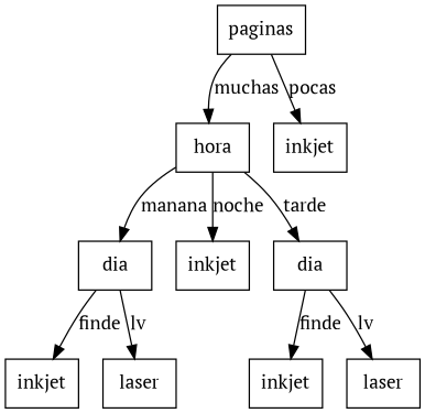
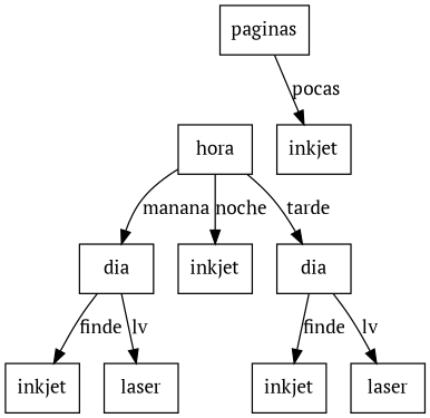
  digraph {
    fontname="PT Serif"
    node [shape=box fontname="PT Serif"]
    edge [fontname="PT Serif"]
    n1 [label=paginas]
    n2 [label=hora]
    n3 [label=inkjet]
    n4 [label=dia]
    n5 [label=inkjet]
    n6 [label=dia]
    n7 [label=inkjet]
    n8 [label=laser]
    n9 [label=inkjet]
    n10 [label=laser]
-   n1 -> n2 [label=muchas]
    n1 -> n3 [label=pocas]
    n2 -> n4 [label=manana]
    n2 -> n5 [label=noche]
    n2 -> n6 [label=tarde]
    n4 -> n7 [label=finde]
    n4 -> n8 [label=lv]
    n6 -> n9 [label=finde]
    n6 -> n10 [label=lv]
  }
